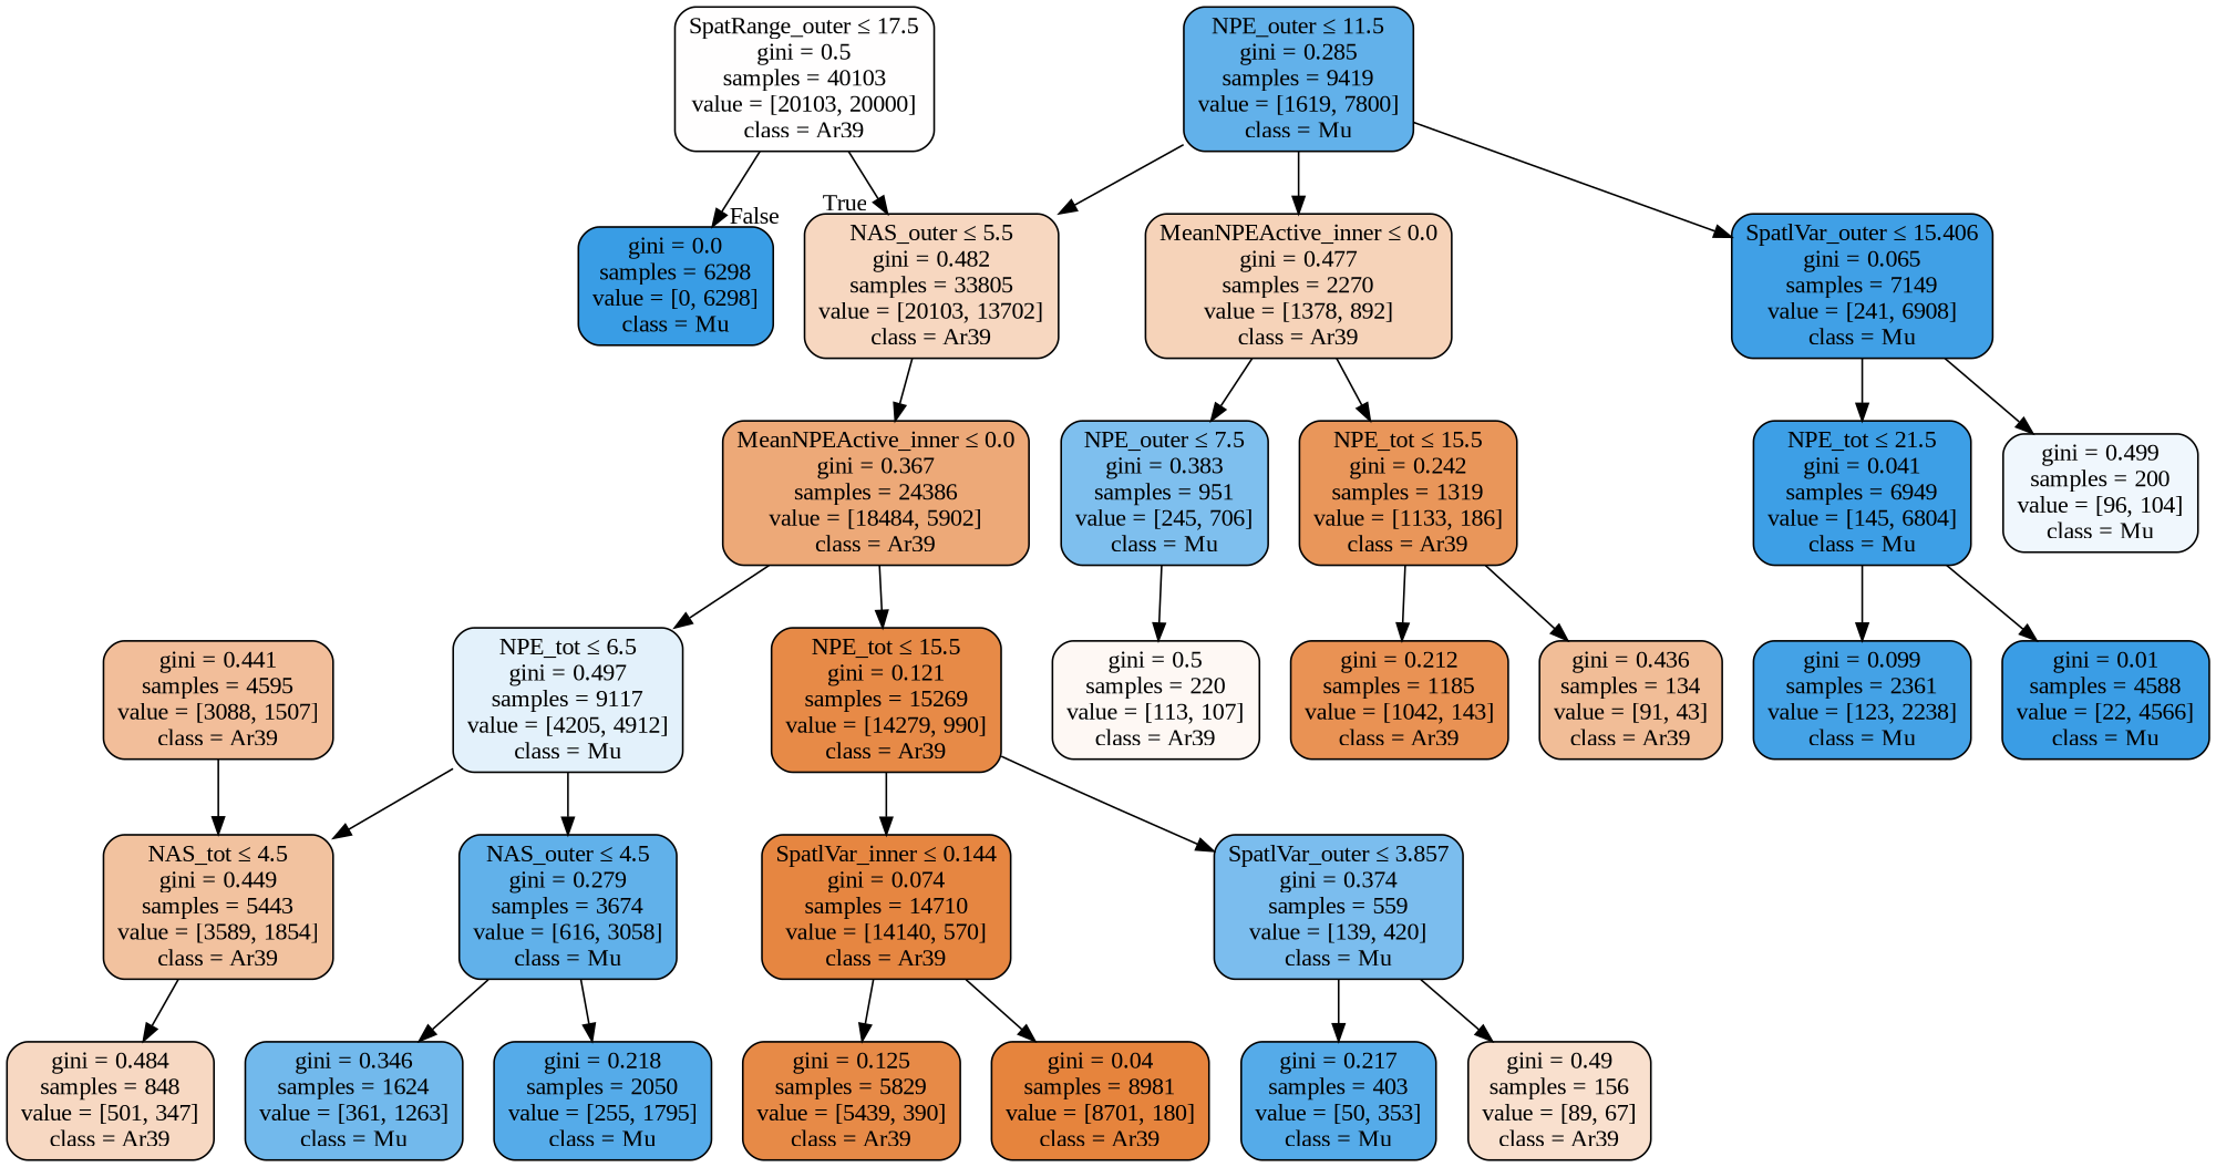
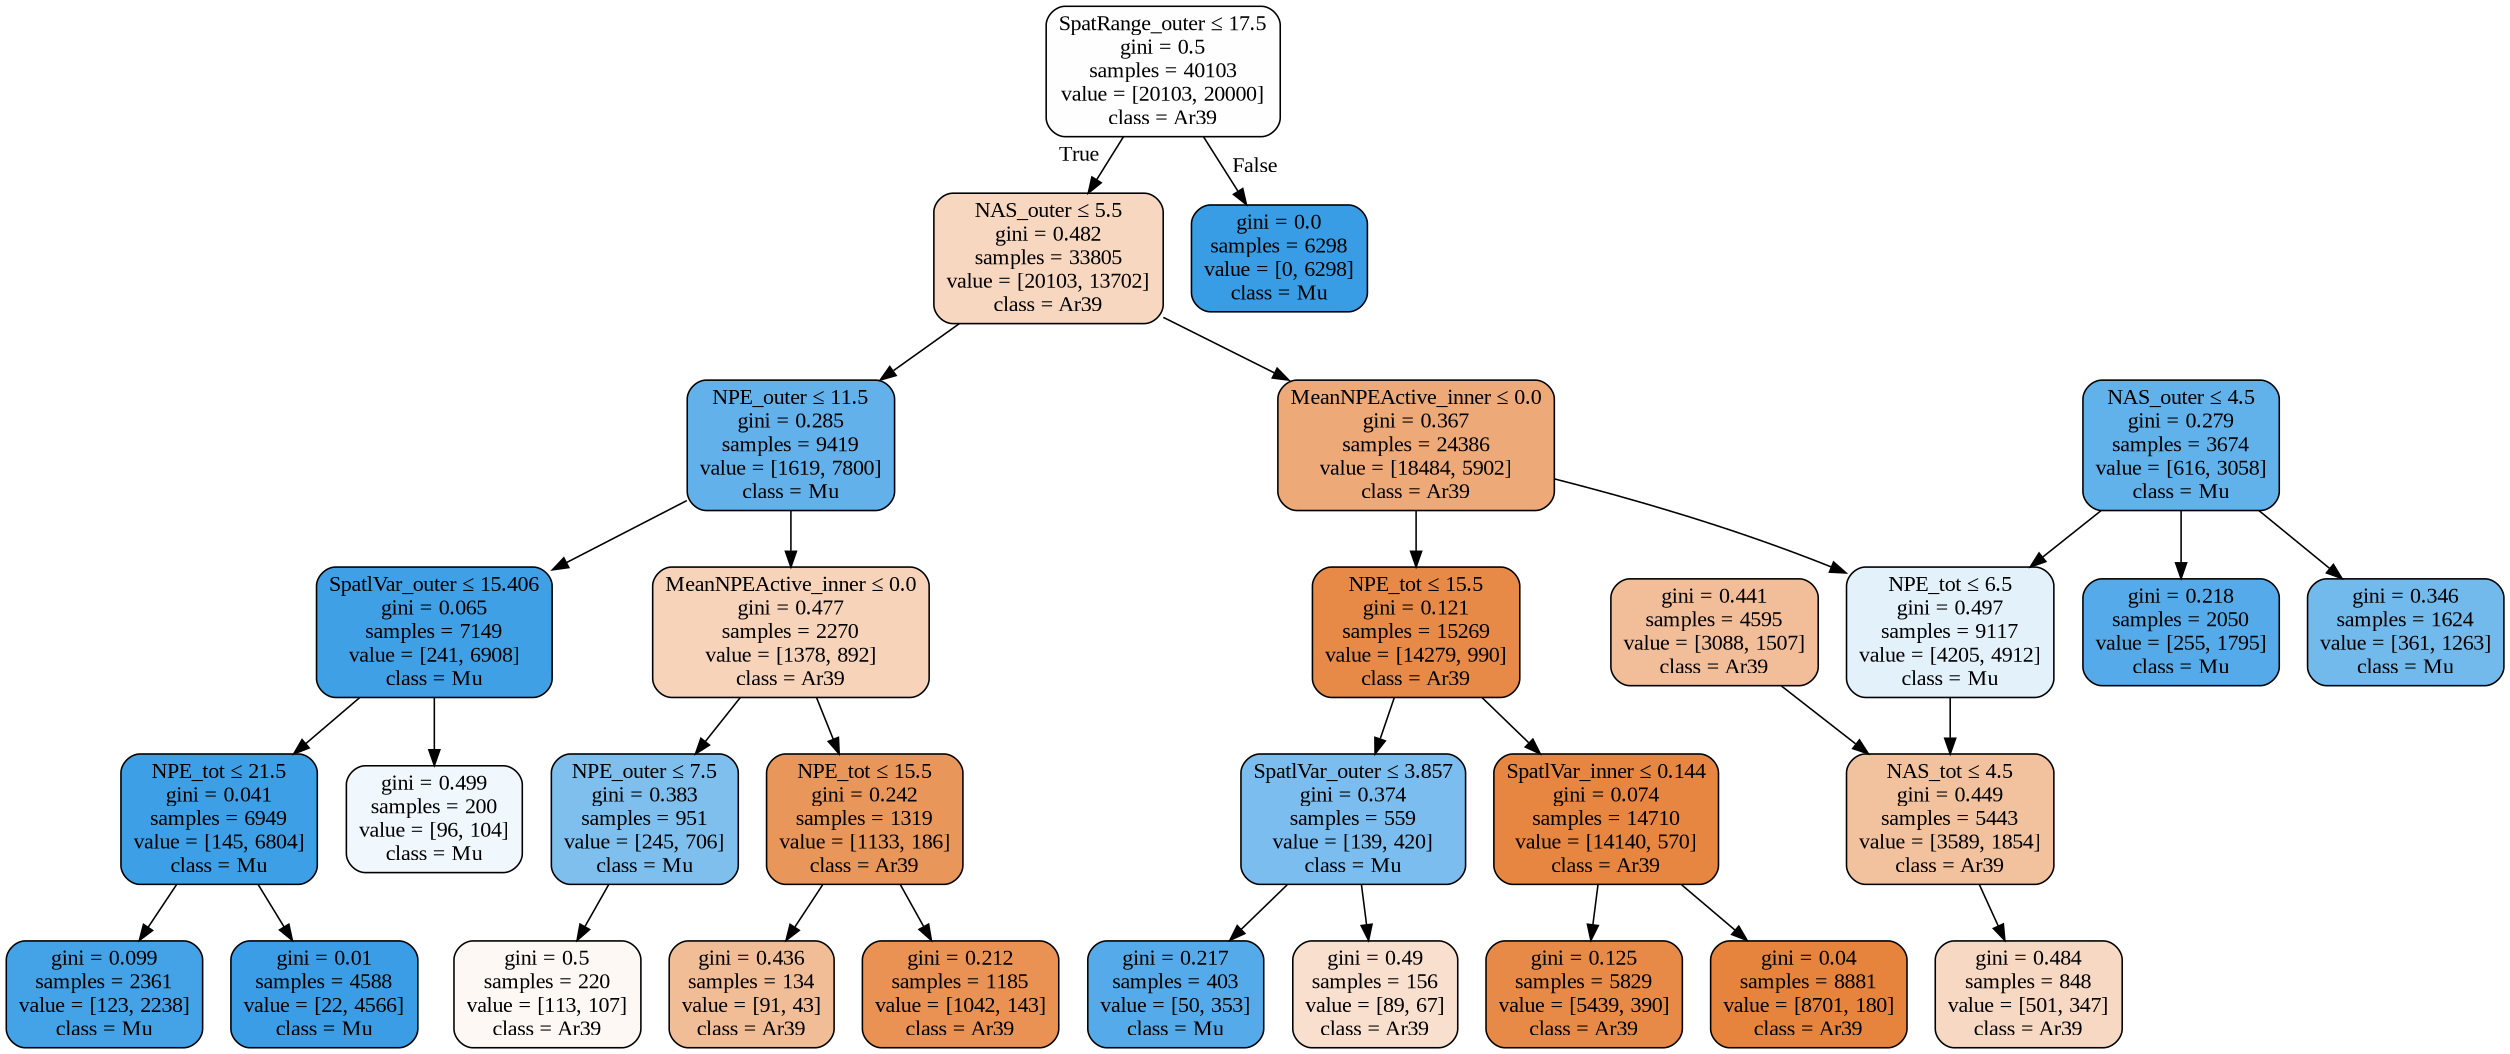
  digraph {
    fontname="Liberation Serif"
    node [color=black fillcolor="#e78a47" fontname="Liberation Serif" shape=box style="filled, rounded"]
    edge [fontname="Liberation Serif"]
    n1 [fillcolor="#fffefe" label=<SpatRange_outer &le; 17.5<br/>gini = 0.5<br/>samples = 40103<br/>value = [20103, 20000]<br/>class = Ar39>]
    n2 [fillcolor="#f7d7c0" label=<NAS_outer &le; 5.5<br/>gini = 0.482<br/>samples = 33805<br/>value = [20103, 13702]<br/>class = Ar39>]
    n3 [fillcolor="#399de5" label=<gini = 0.0<br/>samples = 6298<br/>value = [0, 6298]<br/>class = Mu>]
    n4 [fillcolor="#eda978" label=<MeanNPEActive_inner &le; 0.0<br/>gini = 0.367<br/>samples = 24386<br/>value = [18484, 5902]<br/>class = Ar39>]
    n5 [fillcolor="#62b1ea" label=<NPE_outer &le; 11.5<br/>gini = 0.285<br/>samples = 9419<br/>value = [1619, 7800]<br/>class = Mu>]
    n6 [fillcolor="#e3f1fb" label=<NPE_tot &le; 6.5<br/>gini = 0.497<br/>samples = 9117<br/>value = [4205, 4912]<br/>class = Mu>]
    n7 [label=<NPE_tot &le; 15.5<br/>gini = 0.121<br/>samples = 15269<br/>value = [14279, 990]<br/>class = Ar39>]
    n8 [fillcolor="#f6d3b9" label=<MeanNPEActive_inner &le; 0.0<br/>gini = 0.477<br/>samples = 2270<br/>value = [1378, 892]<br/>class = Ar39>]
    n9 [fillcolor="#40a0e6" label=<SpatlVar_outer &le; 15.406<br/>gini = 0.065<br/>samples = 7149<br/>value = [241, 6908]<br/>class = Mu>]
    n10 [fillcolor="#f2c29f" label=<NAS_tot &le; 4.5<br/>gini = 0.449<br/>samples = 5443<br/>value = [3589, 1854]<br/>class = Ar39>]
    n11 [fillcolor="#61b1ea" label=<NAS_outer &le; 4.5<br/>gini = 0.279<br/>samples = 3674<br/>value = [616, 3058]<br/>class = Mu>]
    n12 [fillcolor="#e68641" label=<SpatlVar_inner &le; 0.144<br/>gini = 0.074<br/>samples = 14710<br/>value = [14140, 570]<br/>class = Ar39>]
    n13 [fillcolor="#7bbdee" label=<SpatlVar_outer &le; 3.857<br/>gini = 0.374<br/>samples = 559<br/>value = [139, 420]<br/>class = Mu>]
    n14 [fillcolor="#f7d8c2" label=<gini = 0.484<br/>samples = 848<br/>value = [501, 347]<br/>class = Ar39>]
    n15 [fillcolor="#72b9ec" label=<gini = 0.346<br/>samples = 1624<br/>value = [361, 1263]<br/>class = Mu>]
    n16 [fillcolor="#55abe9" label=<gini = 0.218<br/>samples = 2050<br/>value = [255, 1795]<br/>class = Mu>]
    n17 [fillcolor="#f2be9a" label=<gini = 0.441<br/>samples = 4595<br/>value = [3088, 1507]<br/>class = Ar39>]
    n18 [label=<gini = 0.125<br/>samples = 5829<br/>value = [5439, 390]<br/>class = Ar39>]
-   n19 [fillcolor="#e6843d" label=<gini = 0.04<br/>samples = 8981<br/>value = [8701, 180]<br/>class = Ar39>]
+   n19 [fillcolor="#e6843d" label=<gini = 0.04<br/>samples = 8881<br/>value = [8701, 180]<br/>class = Ar39>]
    n20 [fillcolor="#55abe9" label=<gini = 0.217<br/>samples = 403<br/>value = [50, 353]<br/>class = Mu>]
    n21 [fillcolor="#f9e0ce" label=<gini = 0.49<br/>samples = 156<br/>value = [89, 67]<br/>class = Ar39>]
    n22 [fillcolor="#7ebfee" label=<NPE_outer &le; 7.5<br/>gini = 0.383<br/>samples = 951<br/>value = [245, 706]<br/>class = Mu>]
    n23 [fillcolor="#e9965a" label=<NPE_tot &le; 15.5<br/>gini = 0.242<br/>samples = 1319<br/>value = [1133, 186]<br/>class = Ar39>]
    n24 [fillcolor="#3d9fe6" label=<NPE_tot &le; 21.5<br/>gini = 0.041<br/>samples = 6949<br/>value = [145, 6804]<br/>class = Mu>]
    n25 [fillcolor="#f0f7fd" label=<gini = 0.499<br/>samples = 200<br/>value = [96, 104]<br/>class = Mu>]
    n26 [fillcolor="#fef8f4" label=<gini = 0.5<br/>samples = 220<br/>value = [113, 107]<br/>class = Ar39>]
    n27 [fillcolor="#e99254" label=<gini = 0.212<br/>samples = 1185<br/>value = [1042, 143]<br/>class = Ar39>]
    n28 [fillcolor="#f1bd97" label=<gini = 0.436<br/>samples = 134<br/>value = [91, 43]<br/>class = Ar39>]
    n29 [fillcolor="#44a2e6" label=<gini = 0.099<br/>samples = 2361<br/>value = [123, 2238]<br/>class = Mu>]
    n30 [fillcolor="#3a9de5" label=<gini = 0.01<br/>samples = 4588<br/>value = [22, 4566]<br/>class = Mu>]
    n1 -> n2 [headlabel=True labelangle=45 labeldistance=2.5]
    n1 -> n3 [headlabel=False labelangle=-45 labeldistance=2.5]
    n2 -> n4
-   n5 -> n2
+   n2 -> n5
    n4 -> n6
    n4 -> n7
    n5 -> n8
    n5 -> n9
    n6 -> n10
-   n6 -> n11
+   n11 -> n6
    n7 -> n12
    n7 -> n13
    n8 -> n22
    n8 -> n23
    n9 -> n24
    n9 -> n25
    n10 -> n14
    n11 -> n15
    n11 -> n16
    n12 -> n18
    n12 -> n19
    n13 -> n20
    n13 -> n21
    n17 -> n10
    n22 -> n26
    n23 -> n27
    n23 -> n28
    n24 -> n29
    n24 -> n30
  }
